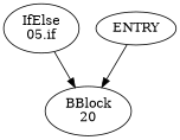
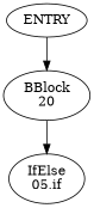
  digraph {
    n1 [label="IfElse\n05.if"]
    n2 [label="BBlock\n20"]
    ENTRY
-   n1 -> n2
+   n2 -> n1
    ENTRY -> n2
  }
